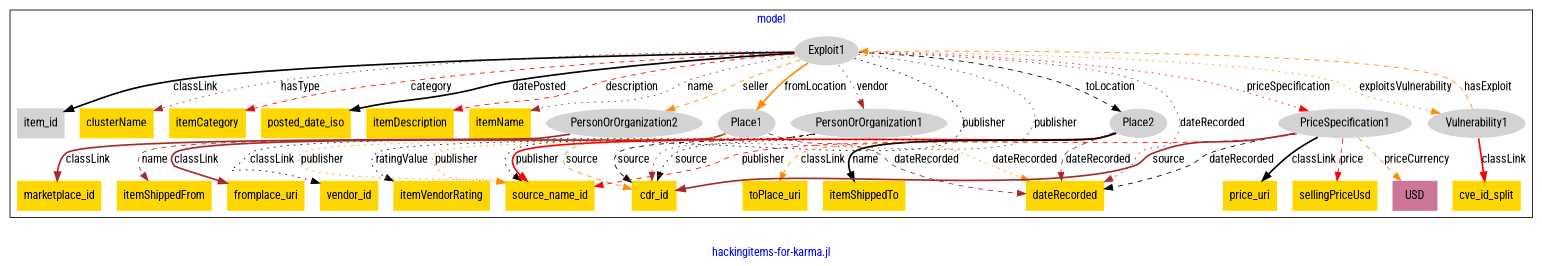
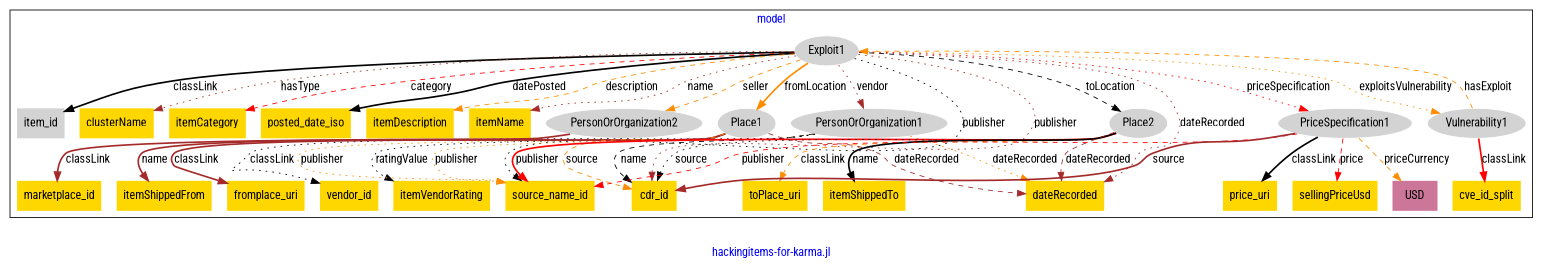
  digraph {
    fontcolor=blue
    fontname="Roboto Condensed"
    label="hackingitems-for-karma.jl"
    remincross=true
    node [fillcolor=gold fontname="Roboto Condensed" style=filled shape=plaintext]
    edge [color=black fontcolor=black fontname="Roboto Condensed" style=dotted]
    n1 [color=white fillcolor=lightgray label=Exploit1 shape=""]
    n2 [fillcolor=lightgray label=item_id]
    n3 [label=clusterName]
    n4 [label=itemCategory]
    n5 [label=posted_date_iso]
    n6 [label=itemDescription]
    n7 [label=itemName]
    n8 [label=source_name_id]
    n9 [color=white fillcolor=lightgray label=PersonOrOrganization1 shape=""]
    n10 [label=vendor_id]
    n11 [label=itemVendorRating]
    n12 [color=white fillcolor=lightgray label=PersonOrOrganization2 shape=""]
    n13 [label=marketplace_id]
    n14 [color=white fillcolor=lightgray label=Vulnerability1 shape=""]
    n15 [label=cve_id_split]
    n16 [color=white fillcolor=lightgray label=Place1 shape=""]
    n17 [label=fromplace_uri]
    n18 [label=itemShippedFrom]
    n19 [color=white fillcolor=lightgray label=Place2 shape=""]
    n20 [label=toPlace_uri]
    n21 [label=itemShippedTo]
    n22 [color=white fillcolor=lightgray label=PriceSpecification1 shape=""]
    n23 [label=price_uri]
    n24 [label=dateRecorded]
    n25 [label=sellingPriceUsd]
    n26 [fillcolor="#CC7799" label=USD]
    n27 [label=cdr_id]
    subgraph cluster_1 {
      label=model
      n1
      n2
      n3
      n4
      n5
      n6
      n7
      n8
      n9
      n10
      n11
      n12
      n13
      n14
      n15
      n16
      n17
      n18
      n19
      n20
      n21
      n22
      n23
      n24
      n25
      n26
      n27
    }
    n1 -> n2 [label=classLink style=bold]
    n1 -> n3 [color=brown label=hasType]
    n1 -> n4 [color=red label=category style=dashed]
    n1 -> n5 [label=datePosted style=bold]
-   n1 -> n6 [color=red label=description style=dashed]
+   n1 -> n6 [color=darkorange label=description style=dashed]
    n1 -> n7 [color=brown label=name]
    n1 -> n8 [label=publisher]
    n1 -> n9 [color=brown label=vendor]
    n1 -> n12 [color=darkorange label=seller style=dashed]
    n1 -> n14 [color=darkorange label=exploitsVulnerability]
    n1 -> n16 [color=darkorange label=fromLocation style=bold]
    n1 -> n19 [label=toLocation style=dashed]
    n1 -> n22 [color=red label=priceSpecification]
    n1 -> n24 [color=brown label=dateRecorded]
    n1 -> n27 [color=brown label=publisher]
    n9 -> n8 [color=darkorange label=publisher]
    n9 -> n10 [label=classLink]
    n9 -> n11 [label=ratingValue]
    n9 -> n24 [color=darkorange label=dateRecorded]
-   n9 -> n27 [label=source style=dashed]
+   n9 -> n27 [label=name style=dashed]
    n12 -> n13 [color=brown label=classLink style=bold]
    n14 -> n1 [color=darkorange label=hasExploit style=dashed]
    n14 -> n15 [color=red label=classLink style=bold]
    n16 -> n8 [color=darkorange label=publisher]
    n16 -> n17 [color=brown label=classLink style=bold]
-   n16 -> n18 [color=brown label=name style=dashed]
+   n16 -> n18 [color=brown label=name style=bold]
    n16 -> n24 [color=brown label=dateRecorded style=dashed]
    n16 -> n27 [color=darkorange label=source style=dashed]
    n19 -> n8 [color=red label=publisher style=bold]
    n19 -> n20 [color=darkorange label=classLink style=dashed]
    n19 -> n21 [label=name style=bold]
    n19 -> n24 [color=brown label=dateRecorded style=dashed]
    n19 -> n27 [label=source]
    n22 -> n8 [color=red label=publisher style=dashed]
    n22 -> n23 [label=classLink style=bold]
-   n22 -> n24 [label=dateRecorded style=dashed]
    n22 -> n25 [color=red label=price style=dashed]
    n22 -> n26 [color=darkorange label=priceCurrency style=dashed]
    n22 -> n27 [color=brown label=source style=bold]
  }
